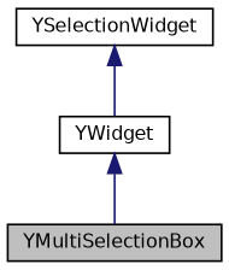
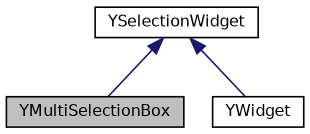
  digraph {
    node [color=black fillcolor=white fontname=Helvetica fontsize=10 shape=record style=filled]
    edge [color=midnightblue dir=back fontname=Helvetica fontsize=10 labelfontname=Helvetica labelfontsize=10 style=solid]
    n1 [fillcolor=grey75 fontcolor=black height=0.2 label=YMultiSelectionBox width=0.4]
    n2 [height=0.2 label=YSelectionWidget width=0.4]
    n3 [height=0.2 label=YWidget width=0.4]
-   n3 -> n1
+   n2 -> n1
    n2 -> n3
  }
